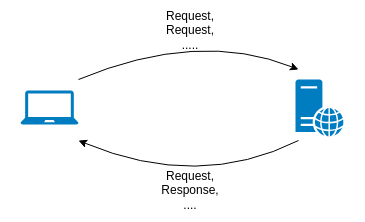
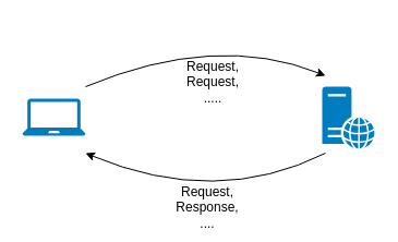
  <mxCell id="0" />
  <mxCell id="1" parent="0" />
  <mxCell id="2" value="" style="pointerEvents=1;shadow=0;dashed=0;html=1;strokeColor=none;labelPosition=center;verticalLabelPosition=bottom;verticalAlign=top;outlineConnect=0;align=center;shape=mxgraph.office.devices.laptop;fillColor=#007CC1;" parent="1" vertex="1"><mxGeometry x="20" y="90" width="58" height="34" as="geometry" /></mxCell>
  <mxCell id="3" value="" style="pointerEvents=1;shadow=0;dashed=0;html=1;strokeColor=none;labelPosition=center;verticalLabelPosition=bottom;verticalAlign=top;outlineConnect=0;align=center;shape=mxgraph.office.servers.web_server;fillColor=#007CC1;" parent="1" vertex="1"><mxGeometry x="295" y="79" width="48" height="57" as="geometry" /></mxCell>
  <mxCell id="4" value="" style="curved=1;endArrow=classic;html=1;" parent="1" edge="1"><mxGeometry width="50" height="50" relative="1" as="geometry"><mxPoint x="78" y="79" as="sourcePoint" /><mxPoint x="298" y="69" as="targetPoint" /><Array as="points"><mxPoint x="198" y="29" /></Array></mxGeometry></mxCell>
  <mxCell id="5" value="" style="curved=1;endArrow=none;html=1;endFill=0;startArrow=classic;startFill=1;" parent="1" edge="1"><mxGeometry width="50" height="50" relative="1" as="geometry"><mxPoint x="78" y="140" as="sourcePoint" /><mxPoint x="298" y="140" as="targetPoint" /><Array as="points"><mxPoint x="198" y="190" /></Array></mxGeometry></mxCell>
- <mxCell id="6" value="Request, Request, ....." style="text;html=1;strokeColor=none;fillColor=none;align=center;verticalAlign=middle;whiteSpace=wrap;rounded=0;" parent="1" vertex="1"><mxGeometry x="170" y="20" width="40" height="20" as="geometry" /></mxCell>
+ <mxCell id="6" value="Request, Request, ....." style="text;html=1;strokeColor=none;fillColor=none;align=center;verticalAlign=middle;whiteSpace=wrap;rounded=0;" parent="1" vertex="1"><mxGeometry x="175" y="65" width="40" height="20" as="geometry" /></mxCell>
  <mxCell id="7" value="Request, Response,&lt;br&gt;...." style="text;html=1;strokeColor=none;fillColor=none;align=center;verticalAlign=middle;whiteSpace=wrap;rounded=0;" parent="1" vertex="1"><mxGeometry x="170" y="180" width="40" height="20" as="geometry" /></mxCell>
